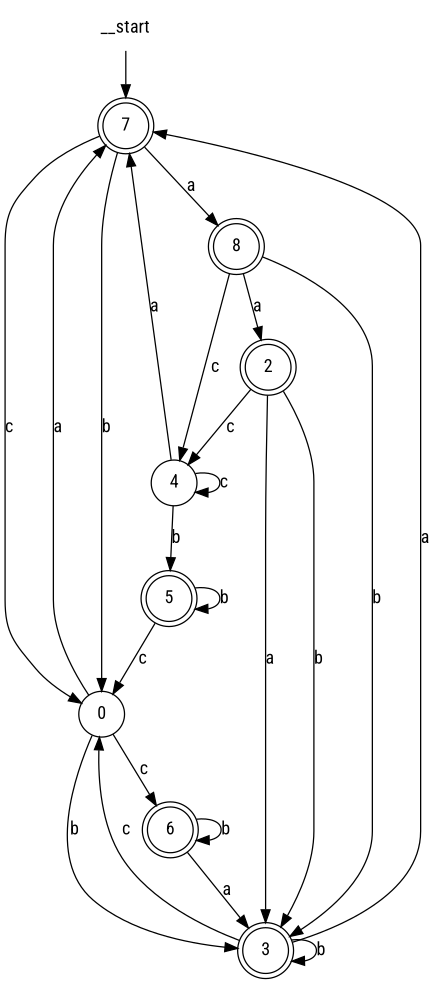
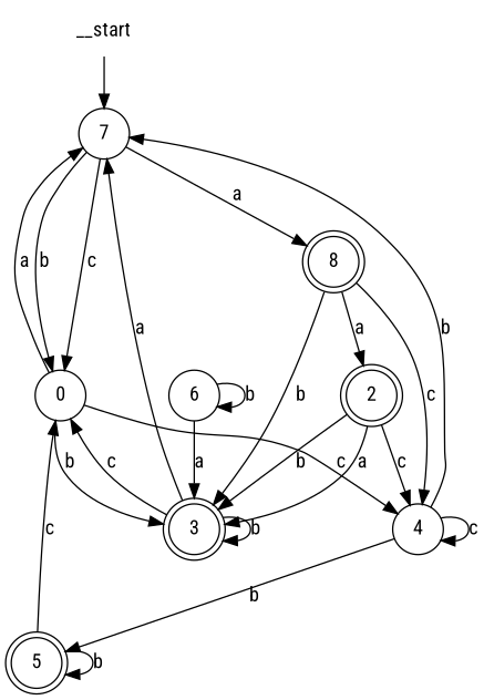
  digraph {
    fontname="Roboto Condensed"
    node [fontname="Roboto Condensed" shape=doublecircle]
    edge [fontname="Roboto Condensed"]
    __start [shape=none]
-   n2 [label=7]
+   n2 [label=7 shape=circle]
    n3 [label=0 shape=circle]
    n4 [label=8]
    n5 [label=3]
    n6 [label=4 shape=circle]
    n7 [label=2]
    n8 [label=5]
-   n9 [label=6]
+   n9 [label=6 shape=circle]
    __start -> n2
    n2 -> n3 [label=b]
    n2 -> n3 [label=c]
    n2 -> n4 [label=a]
    n3 -> n2 [label=a]
    n3 -> n5 [label=b]
-   n3 -> n9 [label=c]
+   n3 -> n6 [label=c]
    n4 -> n5 [label=b]
    n4 -> n6 [label=c]
    n4 -> n7 [label=a]
    n5 -> n2 [label=a]
    n5 -> n3 [label=c]
    n5 -> n5 [label=b]
-   n6 -> n2 [label=a]
+   n6 -> n2 [label=b]
    n6 -> n6 [label=c]
    n6 -> n8 [label=b]
    n7 -> n5 [label=a]
    n7 -> n5 [label=b]
    n7 -> n6 [label=c]
    n8 -> n3 [label=c]
    n8 -> n8 [label=b]
    n9 -> n5 [label=a]
    n9 -> n9 [label=b]
  }
